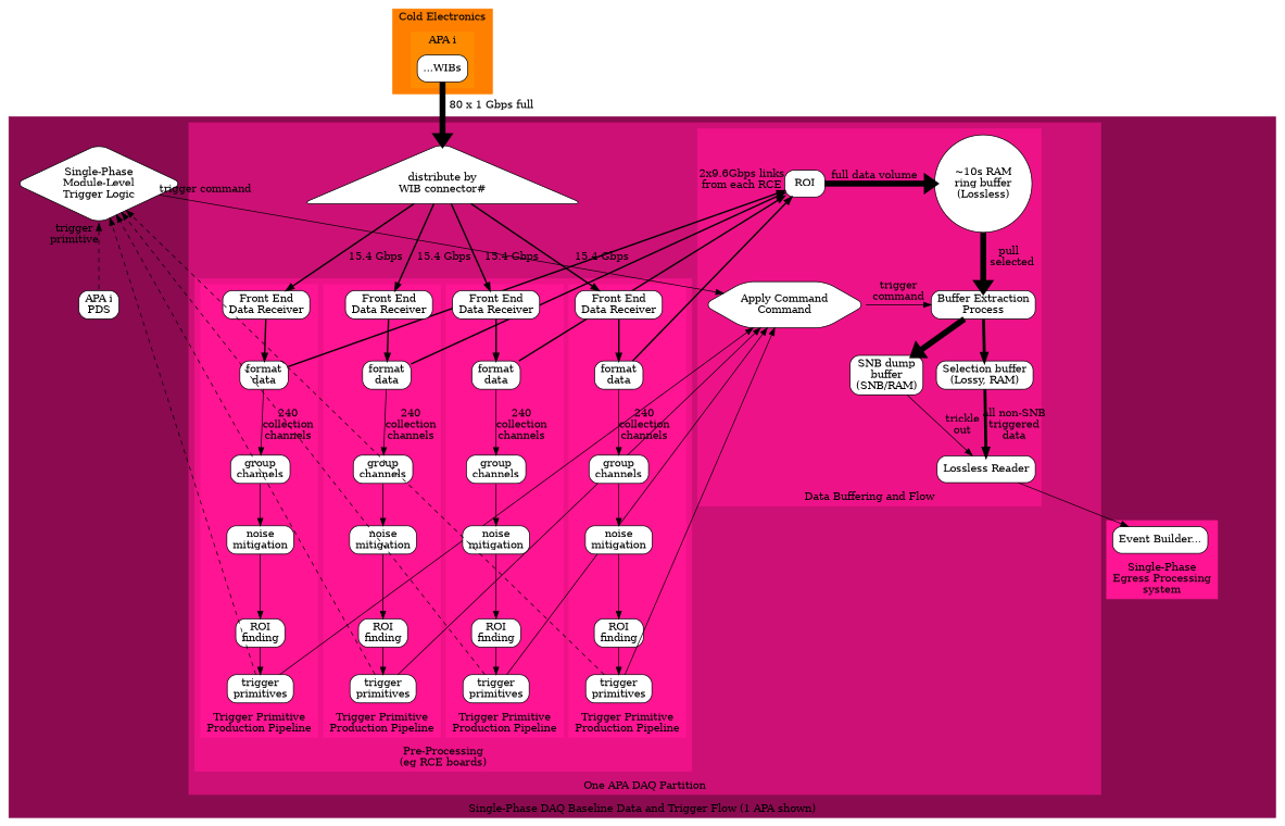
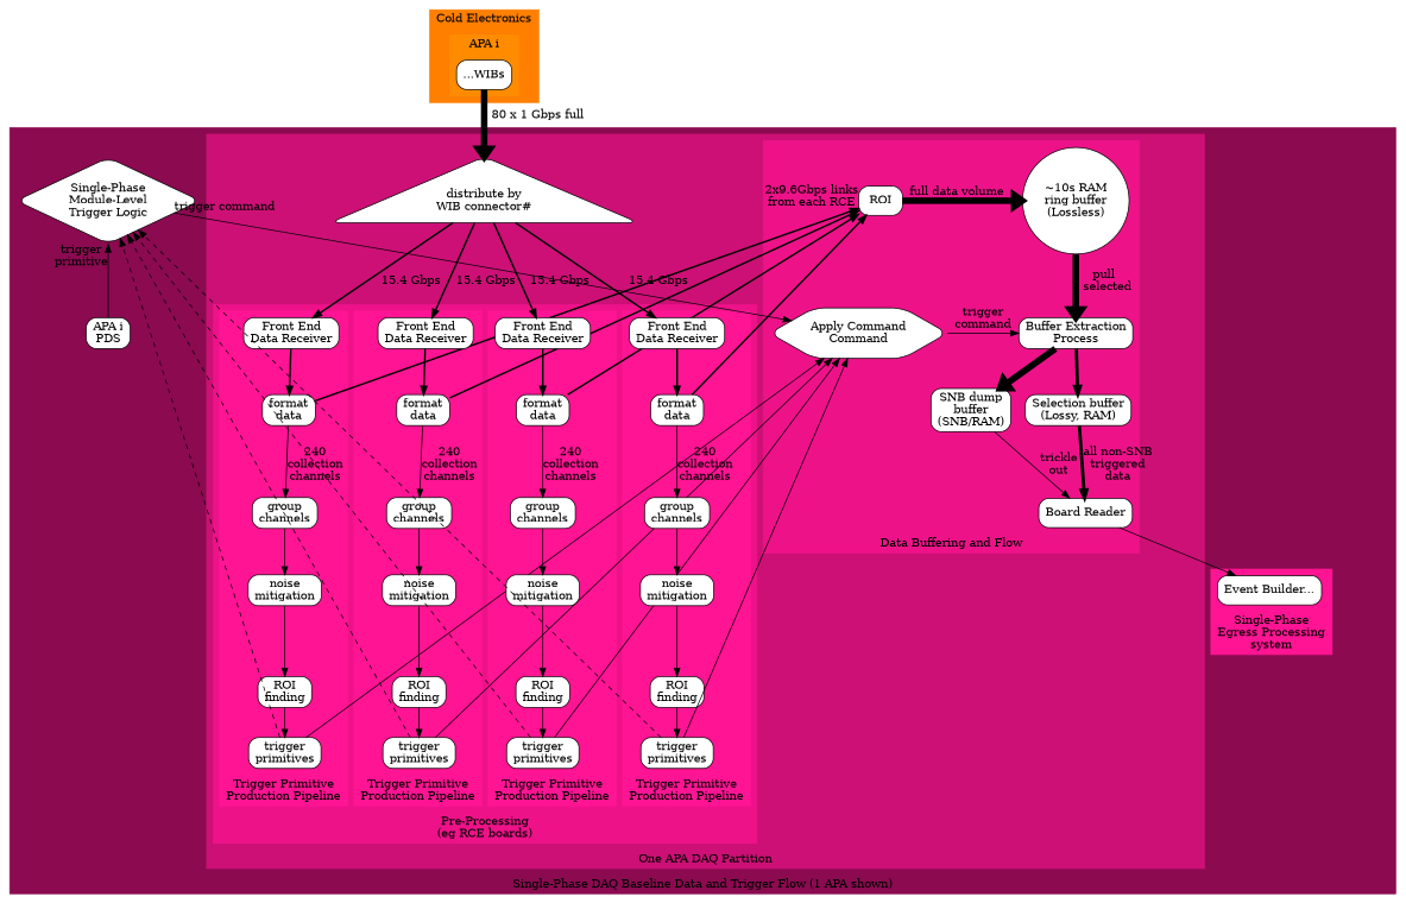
  digraph {
    splines=line
    style=filled
    node [color=black fillcolor=white shape=box style="rounded,filled"]
    edge [penwidth=1 pendwidth=2]
    n1 [label="...WIBs"]
    n2 [label="Front End\nData Receiver"]
    n3 [group=fulldata label="format\ndata"]
    n4 [label="group\nchannels"]
    n5 [label="noise\nmitigation"]
    n6 [label="ROI\nfinding"]
    n7 [label="trigger\nprimitives"]
    n8 [label="Front End\nData Receiver"]
    n9 [group=fulldata label="format\ndata"]
    n10 [label="group\nchannels"]
    n11 [label="noise\nmitigation"]
    n12 [label="ROI\nfinding"]
    n13 [label="trigger\nprimitives"]
    n14 [label="Front End\nData Receiver"]
    n15 [group=fulldata label="format\ndata"]
    n16 [label="group\nchannels"]
    n17 [label="noise\nmitigation"]
    n18 [label="ROI\nfinding"]
    n19 [label="trigger\nprimitives"]
    n20 [label="Front End\nData Receiver"]
    n21 [group=fulldata label="format\ndata"]
    n22 [label="group\nchannels"]
    n23 [label="noise\nmitigation"]
    n24 [label="ROI\nfinding"]
    n25 [label="trigger\nprimitives"]
    n26 [group=fulldata label=ROI]
    n27 [label="~10s RAM\nring buffer\n(Lossless)" shape=circle]
    n28 [label="Buffer Extraction\nProcess"]
    n29 [label="Apply Command\nCommand" shape=hexagon]
    n30 [label="SNB dump\nbuffer\n(SNB/RAM)"]
    n31 [label="Selection buffer\n(Lossy, RAM)"]
-   n32 [group=artdaq label="Lossless Reader"]
+   n32 [group=artdaq label="Board Reader"]
    n33 [label="distribute by\nWIB connector#" shape=triangle]
    n34 [group=artdaq label="Event Builder..."]
    n35 [label="Single-Phase\nModule-Level\nTrigger Logic" shape=diamond]
    n36 [label="APA i\nPDS"]
    subgraph cluster_1 {
      color=darkorange1
      label="Cold Electronics"
      subgraph cluster_2 {
        color=darkorange
        label="APA i"
        n1
      }
    }
    subgraph cluster_3 {
      color=deeppink4
      label="Single-Phase DAQ Baseline Data and Trigger Flow (1 APA shown)"
      labelloc=bottom
      n35
      n36
      subgraph cluster_4 {
        color=deeppink3
        label="One APA DAQ Partition"
        labelloc=bottom
        n33
        subgraph cluster_5 {
          color=deeppink2
          label="Pre-Processing\n(eg RCE boards)"
          labelloc=bottom
          subgraph cluster_6 {
            color=deeppink1
            label="Trigger Primitive\nProduction Pipeline"
            labelloc=bottom
            n2
            n3
            n4
            n5
            n6
            n7
          }
          subgraph cluster_7 {
            color=deeppink1
            label="Trigger Primitive\nProduction Pipeline"
            labelloc=bottom
            n8
            n9
            n10
            n11
            n12
            n13
          }
          subgraph cluster_8 {
            color=deeppink1
            label="Trigger Primitive\nProduction Pipeline"
            labelloc=bottom
            n14
            n15
            n16
            n17
            n18
            n19
          }
          subgraph cluster_9 {
            color=deeppink1
            label="Trigger Primitive\nProduction Pipeline"
            labelloc=bottom
            n20
            n21
            n22
            n23
            n24
            n25
          }
        }
        subgraph cluster_10 {
          color=deeppink2
          label="Data Buffering and Flow"
          labelloc=bottom
          n32
          subgraph sub_11 {
            color=deeppink2
            label="Data Buffering and Flow"
            labelloc=bottom
            rank=same
            n26
            n27
          }
          subgraph sub_12 {
            color=deeppink2
            label="Data Buffering and Flow"
            labelloc=bottom
            rank=same
            n28
            n29
          }
          subgraph sub_13 {
            color=deeppink2
            label="Data Buffering and Flow"
            labelloc=bottom
            rank=same
            n30
            n31
          }
        }
      }
      subgraph cluster_14 {
        color=deeppink1
        label="Single-Phase\nEgress Processing\nsystem"
        labelloc=bottom
        n34
      }
    }
    n1 -> n33 [label="  80 x 1 Gbps full" penwidth=8 pendwidth=""]
    n2 -> n3 [penwidth=2]
    n3 -> n4 [label="240\ncollection\nchannels"]
    n3 -> n26 [constraint=false headlabel="2x9.6Gbps links\nfrom each RCE" penwidth=2]
    n4 -> n5
    n5 -> n6
    n6 -> n7
    n7 -> n29 [constraint=false style=solid]
    n7 -> n35 [constraint=false style=dashed]
    n8 -> n9 [penwidth=2]
    n9 -> n10 [label="240\ncollection\nchannels"]
    n9 -> n26 [constraint=false penwidth=2]
    n10 -> n11
    n11 -> n12
    n12 -> n13
    n13 -> n29 [constraint=false style=solid]
    n13 -> n35 [constraint=false style=dashed]
    n14 -> n15 [penwidth=2]
    n15 -> n16 [label="240\ncollection\nchannels"]
    n15 -> n26 [constraint=false penwidth=2]
    n16 -> n17
    n17 -> n18
    n18 -> n19
    n19 -> n29 [constraint=false style=solid]
    n19 -> n35 [constraint=false style=dashed]
    n20 -> n21 [penwidth=2]
    n21 -> n22 [label="240\ncollection\nchannels"]
    n21 -> n26 [constraint=false penwidth=2]
    n22 -> n23
    n23 -> n24
    n24 -> n25
    n25 -> n29 [constraint=false style=solid]
    n25 -> n35 [constraint=false style=dashed]
    n26 -> n27 [label="full data volume   " penwidth=8 pendwidth=""]
    n27 -> n28 [label="pull\n  selected" penwidth=8 pendwidth=""]
    n28 -> n30 [penwidth=8 pendwidth=""]
    n28 -> n31 [penwidth=4]
    n29 -> n28 [label="trigger\ncommand" style=solid]
    n30 -> n32 [label="trickle\nout" style=solid]
    n31 -> n32 [label="all non-SNB\ntriggered\ndata" penwidth=4]
    n32 -> n34
    n33 -> n2 [label=" 15.4 Gbps" penwidth=2]
    n33 -> n8 [label=" 15.4 Gbps" penwidth=2]
    n33 -> n14 [label=" 15.4 Gbps" penwidth=2]
    n33 -> n20 [label=" 15.4 Gbps" penwidth=2]
    n35 -> n29 [constraint=false style=solid taillabel="trigger command"]
-   n35 -> n36 [dir=back style=dashed taillabel="trigger\nprimitive"]
+   n35 -> n36 [dir=back style=solid taillabel="trigger\nprimitive"]
  }
